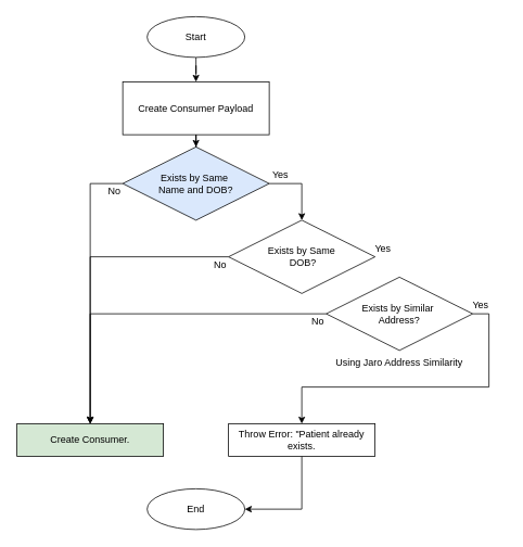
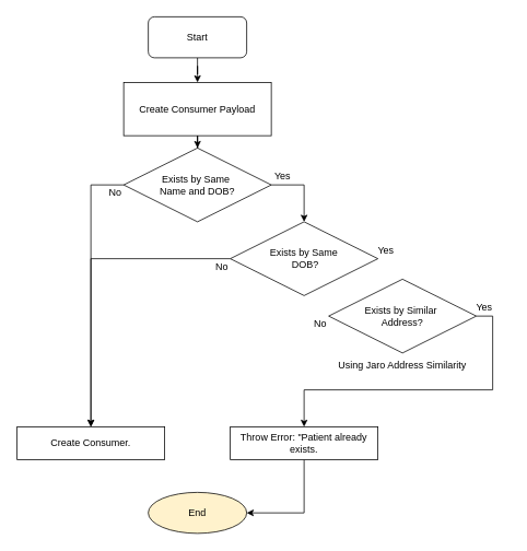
  <mxCell id="0" />
  <mxCell id="1" parent="0" />
  <mxCell id="2" style="edgeStyle=orthogonalEdgeStyle;rounded=0;orthogonalLoop=1;jettySize=auto;html=1;entryX=0.5;entryY=0;entryDx=0;entryDy=0;" edge="1" parent="1" source="3" target="6"><mxGeometry relative="1" as="geometry" /></mxCell>
- <mxCell id="3" value="&lt;font&gt;Start&lt;/font&gt;" style="ellipse;whiteSpace=wrap;html=1;fontSize=12;" vertex="1" parent="1"><mxGeometry x="180" y="20" width="120" height="50" as="geometry" /></mxCell>
- <mxCell id="4" value="&lt;font&gt;End&lt;/font&gt;" style="ellipse;whiteSpace=wrap;html=1;fontSize=12;" vertex="1" parent="1"><mxGeometry x="180" y="600" width="120" height="50" as="geometry" /></mxCell>
+ <mxCell id="3" value="&lt;font&gt;Start&lt;/font&gt;" style="whiteSpace=wrap;html=1;fontSize=12;rounded=1;" vertex="1" parent="1"><mxGeometry x="180" y="20" width="120" height="50" as="geometry" /></mxCell>
+ <mxCell id="4" value="&lt;font&gt;End&lt;/font&gt;" style="ellipse;whiteSpace=wrap;html=1;fontSize=12;fillColor=#fff2cc;" vertex="1" parent="1"><mxGeometry x="180" y="600" width="120" height="50" as="geometry" /></mxCell>
  <mxCell id="5" style="edgeStyle=orthogonalEdgeStyle;rounded=0;orthogonalLoop=1;jettySize=auto;html=1;entryX=0.5;entryY=0;entryDx=0;entryDy=0;" edge="1" parent="1" source="6" target="11"><mxGeometry relative="1" as="geometry" /></mxCell>
  <mxCell id="6" value="Create Consumer Payload" style="rounded=0;whiteSpace=wrap;html=1;" vertex="1" parent="1"><mxGeometry x="150" y="100" width="180" height="65" as="geometry" /></mxCell>
  <mxCell id="7" style="edgeStyle=orthogonalEdgeStyle;rounded=0;orthogonalLoop=1;jettySize=auto;html=1;entryX=1;entryY=0.5;entryDx=0;entryDy=0;" edge="1" parent="1" source="8" target="4"><mxGeometry relative="1" as="geometry" /></mxCell>
  <mxCell id="8" value="Throw Error: &quot;Patient already exists." style="rounded=0;whiteSpace=wrap;html=1;" vertex="1" parent="1"><mxGeometry x="280" y="520" width="180" height="40" as="geometry" /></mxCell>
  <mxCell id="9" style="edgeStyle=orthogonalEdgeStyle;rounded=0;orthogonalLoop=1;jettySize=auto;html=1;entryX=0.5;entryY=0;entryDx=0;entryDy=0;exitX=0;exitY=0.5;exitDx=0;exitDy=0;" edge="1" parent="1" source="11" target="12"><mxGeometry relative="1" as="geometry" /></mxCell>
  <mxCell id="10" style="edgeStyle=orthogonalEdgeStyle;rounded=0;orthogonalLoop=1;jettySize=auto;html=1;entryX=0.5;entryY=0;entryDx=0;entryDy=0;exitX=1;exitY=0.5;exitDx=0;exitDy=0;" edge="1" parent="1" source="11" target="14"><mxGeometry relative="1" as="geometry" /></mxCell>
- <mxCell id="11" value="Exists by Same&amp;nbsp;&lt;div&gt;Name and DOB?&lt;/div&gt;" style="rhombus;whiteSpace=wrap;html=1;fillColor=#dae8fc;" vertex="1" parent="1"><mxGeometry x="150" y="180" width="180" height="90" as="geometry" /></mxCell>
- <mxCell id="12" value="Create Consumer." style="rounded=0;whiteSpace=wrap;html=1;fillColor=#d5e8d4;" vertex="1" parent="1"><mxGeometry x="20" y="520" width="180" height="40" as="geometry" /></mxCell>
+ <mxCell id="11" value="Exists by Same&amp;nbsp;&lt;div&gt;Name and DOB?&lt;/div&gt;" style="rhombus;whiteSpace=wrap;html=1;" vertex="1" parent="1"><mxGeometry x="150" y="180" width="180" height="90" as="geometry" /></mxCell>
+ <mxCell id="12" value="Create Consumer." style="rounded=0;whiteSpace=wrap;html=1;" vertex="1" parent="1"><mxGeometry x="20" y="520" width="180" height="40" as="geometry" /></mxCell>
  <mxCell id="13" style="edgeStyle=orthogonalEdgeStyle;rounded=0;orthogonalLoop=1;jettySize=auto;html=1;exitX=0;exitY=0.5;exitDx=0;exitDy=0;" edge="1" parent="1" source="14"><mxGeometry relative="1" as="geometry"><mxPoint x="110" y="520" as="targetPoint" /><Array as="points"><mxPoint x="110" y="315" /></Array></mxGeometry></mxCell>
  <mxCell id="14" value="Exists by Same&lt;div&gt;&amp;nbsp;DOB?&lt;/div&gt;" style="rhombus;whiteSpace=wrap;html=1;" vertex="1" parent="1"><mxGeometry x="280" y="270" width="180" height="90" as="geometry" /></mxCell>
  <mxCell id="15" value="No" style="text;html=1;align=center;verticalAlign=middle;whiteSpace=wrap;rounded=0;" vertex="1" parent="1"><mxGeometry x="110" y="220" width="60" height="30" as="geometry" /></mxCell>
  <mxCell id="16" value="No" style="text;html=1;align=center;verticalAlign=middle;whiteSpace=wrap;rounded=0;" vertex="1" parent="1"><mxGeometry x="240" y="310" width="60" height="30" as="geometry" /></mxCell>
  <mxCell id="17" value="Yes" style="text;html=1;align=center;verticalAlign=middle;whiteSpace=wrap;rounded=0;" vertex="1" parent="1"><mxGeometry x="314" y="200" width="60" height="30" as="geometry" /></mxCell>
- <mxCell id="18" style="edgeStyle=orthogonalEdgeStyle;rounded=0;orthogonalLoop=1;jettySize=auto;html=1;exitX=0;exitY=0.5;exitDx=0;exitDy=0;entryX=0.5;entryY=0;entryDx=0;entryDy=0;" edge="1" parent="1" source="20" target="12"><mxGeometry relative="1" as="geometry" /></mxCell>
  <mxCell id="19" style="edgeStyle=orthogonalEdgeStyle;rounded=0;orthogonalLoop=1;jettySize=auto;html=1;entryX=0.5;entryY=0;entryDx=0;entryDy=0;exitX=1;exitY=0.5;exitDx=0;exitDy=0;" edge="1" parent="1" source="20" target="8"><mxGeometry relative="1" as="geometry" /></mxCell>
  <mxCell id="20" value="Exists by Similar&amp;nbsp;&lt;div&gt;Address?&lt;/div&gt;" style="rhombus;whiteSpace=wrap;html=1;" vertex="1" parent="1"><mxGeometry x="400" y="340" width="180" height="90" as="geometry" /></mxCell>
  <mxCell id="21" value="Yes" style="text;html=1;align=center;verticalAlign=middle;whiteSpace=wrap;rounded=0;" vertex="1" parent="1"><mxGeometry x="440" y="290" width="60" height="30" as="geometry" /></mxCell>
  <mxCell id="22" value="No" style="text;html=1;align=center;verticalAlign=middle;whiteSpace=wrap;rounded=0;" vertex="1" parent="1"><mxGeometry x="360" y="380" width="60" height="30" as="geometry" /></mxCell>
  <mxCell id="23" value="Yes" style="text;html=1;align=center;verticalAlign=middle;whiteSpace=wrap;rounded=0;" vertex="1" parent="1"><mxGeometry x="560" y="360" width="60" height="30" as="geometry" /></mxCell>
  <mxCell id="24" value="Using Jaro Address Similarity" style="text;html=1;align=center;verticalAlign=middle;whiteSpace=wrap;rounded=0;" vertex="1" parent="1"><mxGeometry x="400" y="430" width="180" height="30" as="geometry" /></mxCell>
